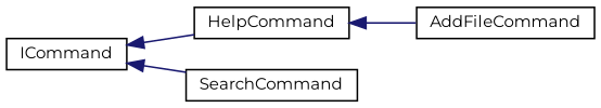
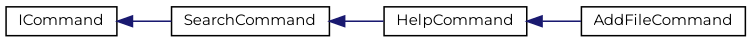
  digraph {
    fontname=Montserrat
    rankdir=LR
    node [color=black fillcolor=white fontname=Montserrat fontsize=10 shape=record style=filled]
    edge [color=midnightblue dir=back fontname=Montserrat fontsize=10 labelfontname=Helvetica labelfontsize=10 style=solid]
    n1 [height=0.2 label=ICommand width=0.4]
    n2 [height=0.2 label=HelpCommand width=0.4]
    n3 [height=0.2 label=SearchCommand width=0.4]
    n4 [height=0.2 label=AddFileCommand width=0.4]
-   n1 -> n2
+   n3 -> n2
    n1 -> n3
    n2 -> n4
  }
